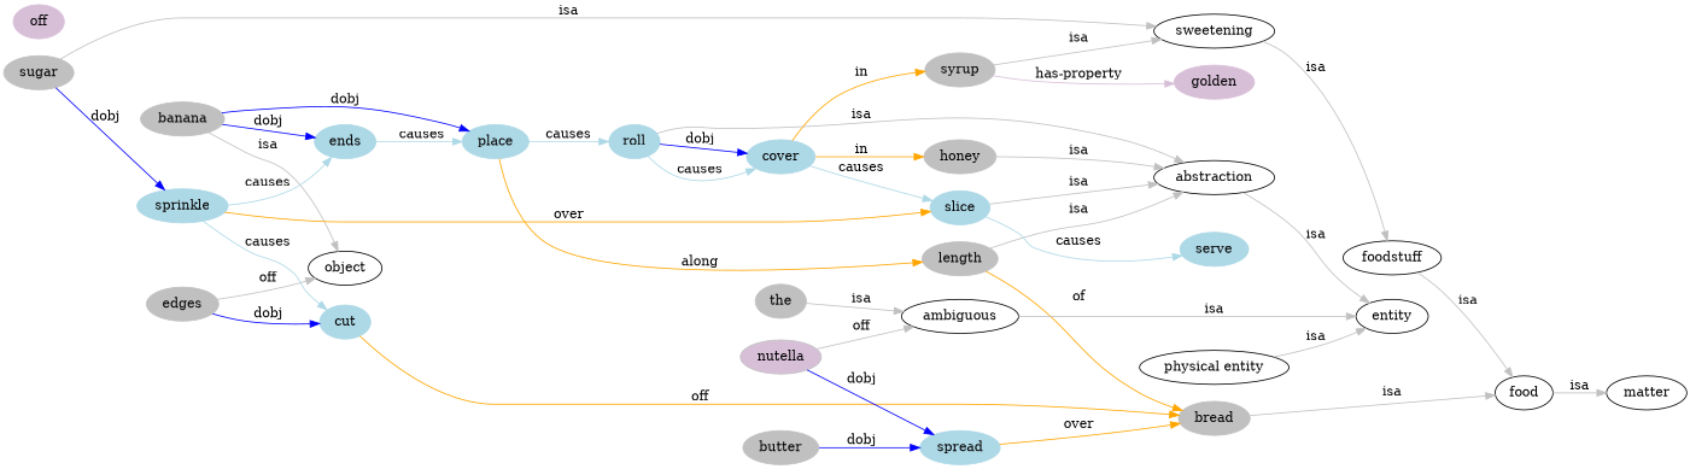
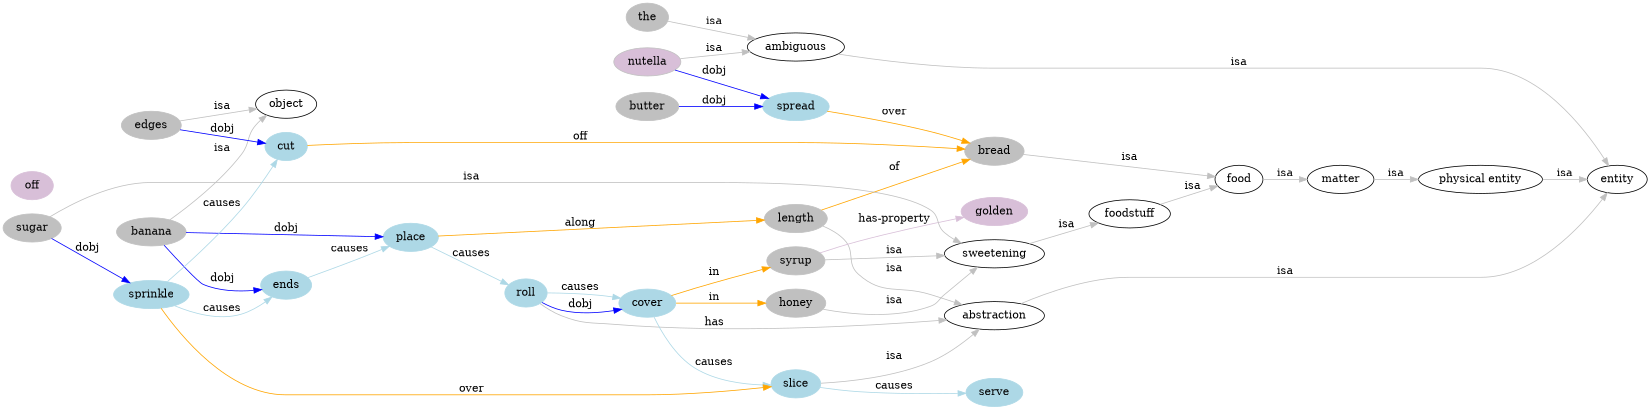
  digraph {
    rankdir=LR
    node [color=grey style=filled]
    edge [color=grey]
    object [color="" style=""]
    banana
    place [color=lightblue]
    ends [color=lightblue]
    length
    roll [color=lightblue]
    "physical entity" [color="" style=""]
    entity [color="" style=""]
    food [color="" style=""]
    bread
    matter [color="" style=""]
    spread [color=lightblue]
    butter
    foodstuff [color="" style=""]
    edges
    cut [color=lightblue]
    sweetening [color="" style=""]
    abstraction [color="" style=""]
    cover [color=lightblue]
    slice [color=lightblue]
    syrup
    honey
    serve [color=lightblue]
    ambiguous [color="" style=""]
    the
    nutella [fillcolor=thistle]
    golden [color=thistle]
    sugar
    sprinkle [color=lightblue]
    off [color=thistle]
    banana -> object [label=isa]
    banana -> place [color=blue label=dobj]
    banana -> ends [color=blue label=dobj]
    place -> length [color=orange label=along]
    place -> roll [color=lightblue label=causes]
    ends -> place [color=lightblue label=causes]
    length -> bread [color=orange label=of]
    length -> abstraction [label=isa]
-   roll -> abstraction [label=isa]
+   roll -> abstraction [label=has]
    roll -> cover [color=lightblue label=causes]
    roll -> cover [color=blue label=dobj]
    "physical entity" -> entity [label=isa]
    food -> matter [label=isa]
    bread -> food [label=isa]
+   matter -> "physical entity" [label=isa]
    spread -> bread [color=orange label=over]
    butter -> spread [color=blue label=dobj]
    foodstuff -> food [label=isa]
-   edges -> object [label=off]
+   edges -> object [label=isa]
    edges -> cut [color=blue label=dobj]
    cut -> bread [color=orange label=off]
    sweetening -> foodstuff [label=isa]
    abstraction -> entity [label=isa]
    cover -> slice [color=lightblue label=causes]
    cover -> syrup [color=orange label=in]
    cover -> honey [color=orange label=in]
    slice -> abstraction [label=isa]
    slice -> serve [color=lightblue label=causes]
    syrup -> sweetening [label=isa]
    syrup -> golden [color=thistle label="has-property"]
-   honey -> abstraction [label=isa]
+   honey -> sweetening [label=isa]
    ambiguous -> entity [label=isa]
    the -> ambiguous [label=isa]
    nutella -> spread [color=blue label=dobj]
-   nutella -> ambiguous [label=off]
+   nutella -> ambiguous [label=isa]
    sugar -> sweetening [label=isa]
    sugar -> sprinkle [color=blue label=dobj]
    sprinkle -> ends [color=lightblue label=causes]
    sprinkle -> cut [color=lightblue label=causes]
    sprinkle -> slice [color=orange label=over]
  }
